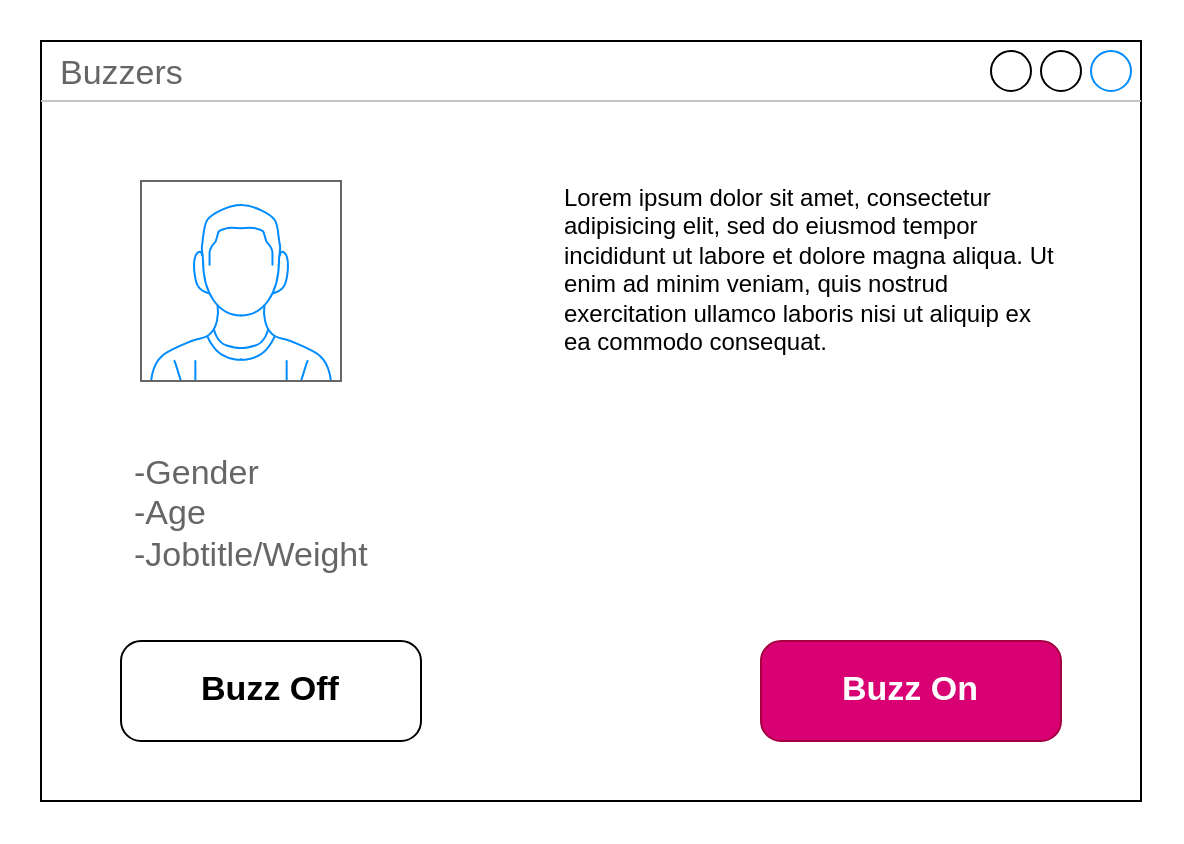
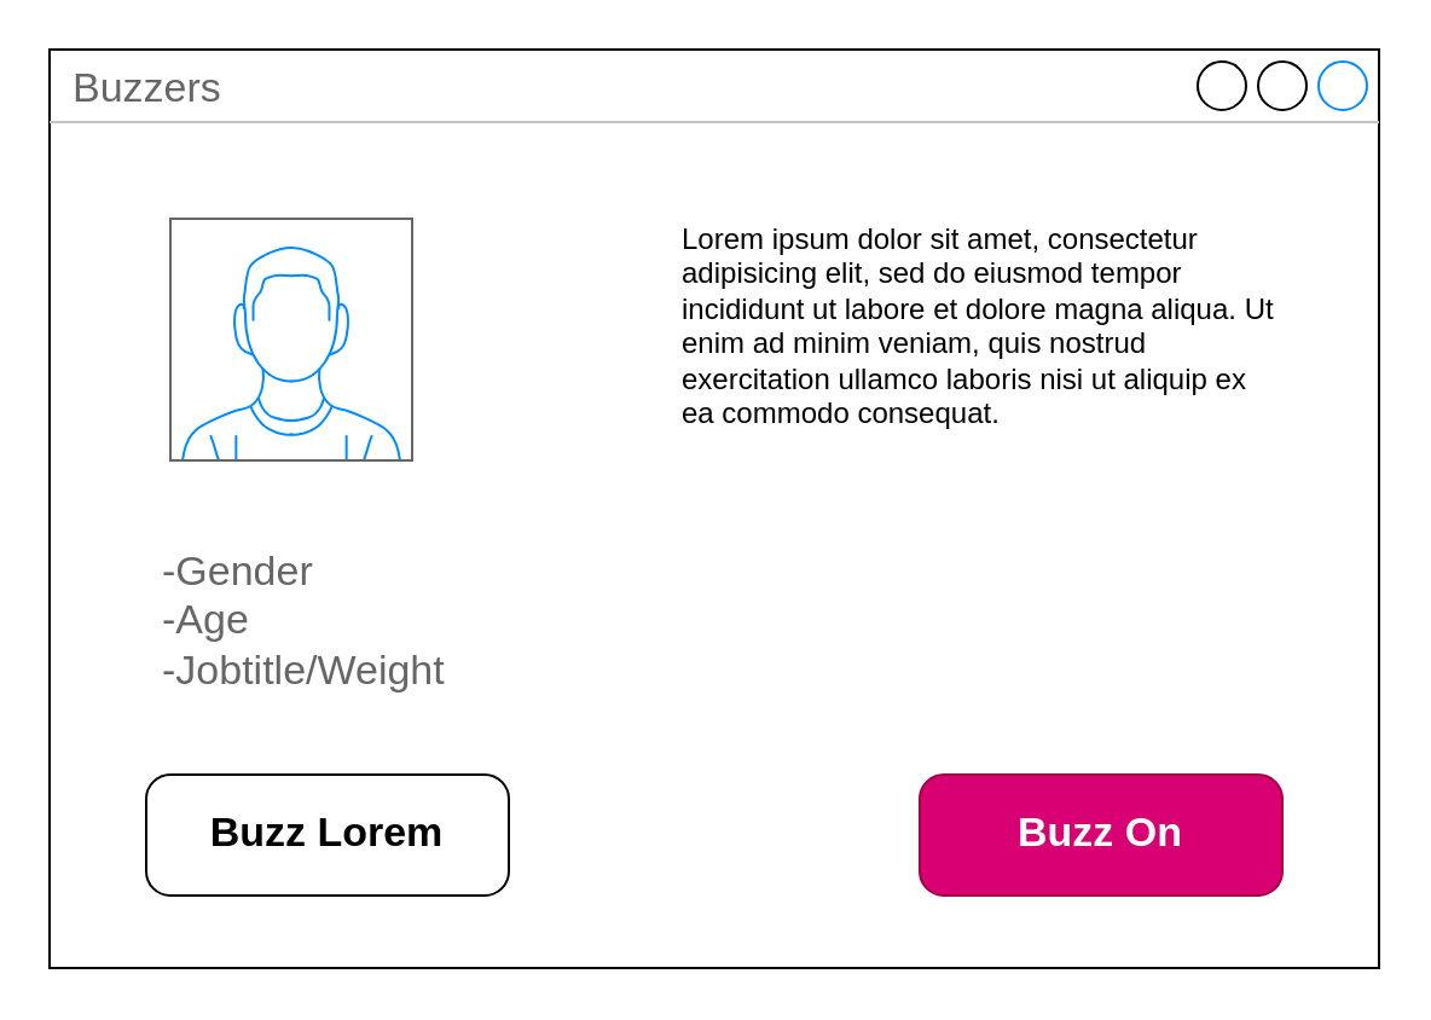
  <mxCell id="0" />
  <mxCell id="1" parent="0" />
  <mxCell id="2" value="Buzzers" style="strokeWidth=1;shadow=0;dashed=0;align=center;html=1;shape=mxgraph.mockup.containers.window;align=left;verticalAlign=top;spacingLeft=8;strokeColor2=#008cff;strokeColor3=#c4c4c4;fontColor=#666666;mainText=;fontSize=17;labelBackgroundColor=none;" vertex="1" parent="1"><mxGeometry x="20" y="20" width="550" height="380" as="geometry" /></mxCell>
  <mxCell id="3" value="" style="verticalLabelPosition=bottom;shadow=0;dashed=0;align=center;html=1;verticalAlign=top;strokeWidth=1;shape=mxgraph.mockup.containers.userMale;strokeColor=#666666;strokeColor2=#008cff;" vertex="1" parent="1"><mxGeometry x="70" y="90" width="100" height="100" as="geometry" /></mxCell>
  <mxCell id="4" value="Lorem ipsum dolor sit amet, consectetur adipisicing elit, sed do eiusmod tempor incididunt ut labore et dolore magna aliqua. Ut enim ad minim veniam, quis nostrud exercitation ullamco laboris nisi ut aliquip ex ea commodo consequat.&amp;nbsp;" style="text;spacingTop=-5;whiteSpace=wrap;html=1;align=left;fontSize=12;fontFamily=Helvetica;fillColor=none;strokeColor=none;" vertex="1" parent="1"><mxGeometry x="280" y="90" width="250" height="280" as="geometry" /></mxCell>
  <mxCell id="5" value="-Gender&lt;br&gt;-Age&lt;br&gt;-Jobtitle/Weight&lt;br&gt;" style="strokeWidth=1;shadow=0;dashed=0;align=center;html=1;shape=mxgraph.mockup.text.bulletedList;textColor=#666666;mainText=,,,,;textSize=17;bulletStyle=none;strokeColor=none;fillColor=none;align=left;verticalAlign=top;fontSize=17;fontColor=#666666;" vertex="1" parent="1"><mxGeometry x="65" y="220" width="150" height="135" as="geometry" /></mxCell>
- <mxCell id="6" value="Buzz Off" style="strokeWidth=1;shadow=0;dashed=0;align=center;html=1;shape=mxgraph.mockup.buttons.button;mainText=;buttonStyle=round;fontSize=17;fontStyle=1;whiteSpace=wrap;" vertex="1" parent="1"><mxGeometry x="60" y="320" width="150" height="50" as="geometry" /></mxCell>
+ <mxCell id="6" value="Buzz Lorem" style="strokeWidth=1;shadow=0;dashed=0;align=center;html=1;shape=mxgraph.mockup.buttons.button;mainText=;buttonStyle=round;fontSize=17;fontStyle=1;whiteSpace=wrap;" vertex="1" parent="1"><mxGeometry x="60" y="320" width="150" height="50" as="geometry" /></mxCell>
  <mxCell id="7" value="Buzz On" style="strokeWidth=1;shadow=0;dashed=0;align=center;html=1;shape=mxgraph.mockup.buttons.button;strokeColor=#A50040;mainText=;buttonStyle=round;fontSize=17;fontStyle=1;fillColor=#d80073;whiteSpace=wrap;fontColor=#ffffff;" vertex="1" parent="1"><mxGeometry x="380" y="320" width="150" height="50" as="geometry" /></mxCell>
